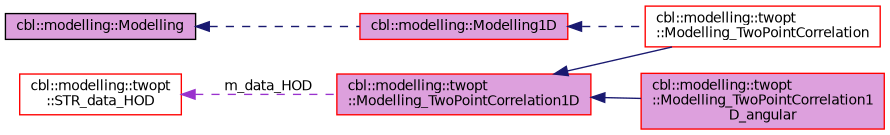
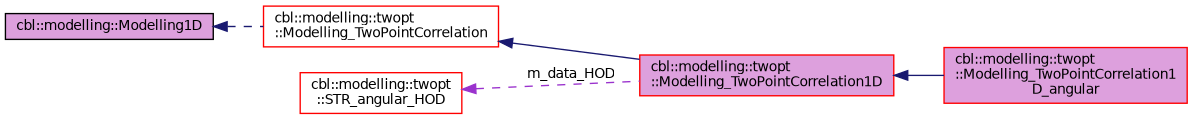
  digraph {
    rankdir=LR
    node [color=red fillcolor=plum fontname=Helvetica fontsize=10 shape=record style=filled]
    edge [color=midnightblue dir=back fontname=Helvetica fontsize=10 labelfontname=Helvetica labelfontsize=10 style=dashed]
    n1 [fontcolor=black height=0.2 label="cbl::modelling::twopt\l::Modelling_TwoPointCorrelation1\lD_angular" width=0.4]
    n2 [height=0.2 label="cbl::modelling::twopt\l::Modelling_TwoPointCorrelation1D" width=0.4]
-   n3 [height=0.2 label="cbl::modelling::Modelling1D" width=0.4]
+   n3 [color=black height=0.2 label="cbl::modelling::Modelling1D" width=0.4]
    n4 [fillcolor=white height=0.2 label="cbl::modelling::twopt\l::Modelling_TwoPointCorrelation" width=0.4]
-   n5 [color=black height=0.2 label="cbl::modelling::Modelling" width=0.4]
-   n6 [fillcolor=white height=0.2 label="cbl::modelling::twopt\l::STR_data_HOD" width=0.4]
+   n6 [fillcolor=white height=0.2 label="cbl::modelling::twopt\l::STR_angular_HOD" width=0.4]
    n2 -> n1 [style=solid]
    n3 -> n4
-   n2 -> n4 [style=solid]
-   n5 -> n3
+   n4 -> n2 [style=solid]
    n6 -> n2 [color=darkorchid3 label=" m_data_HOD"]
  }
